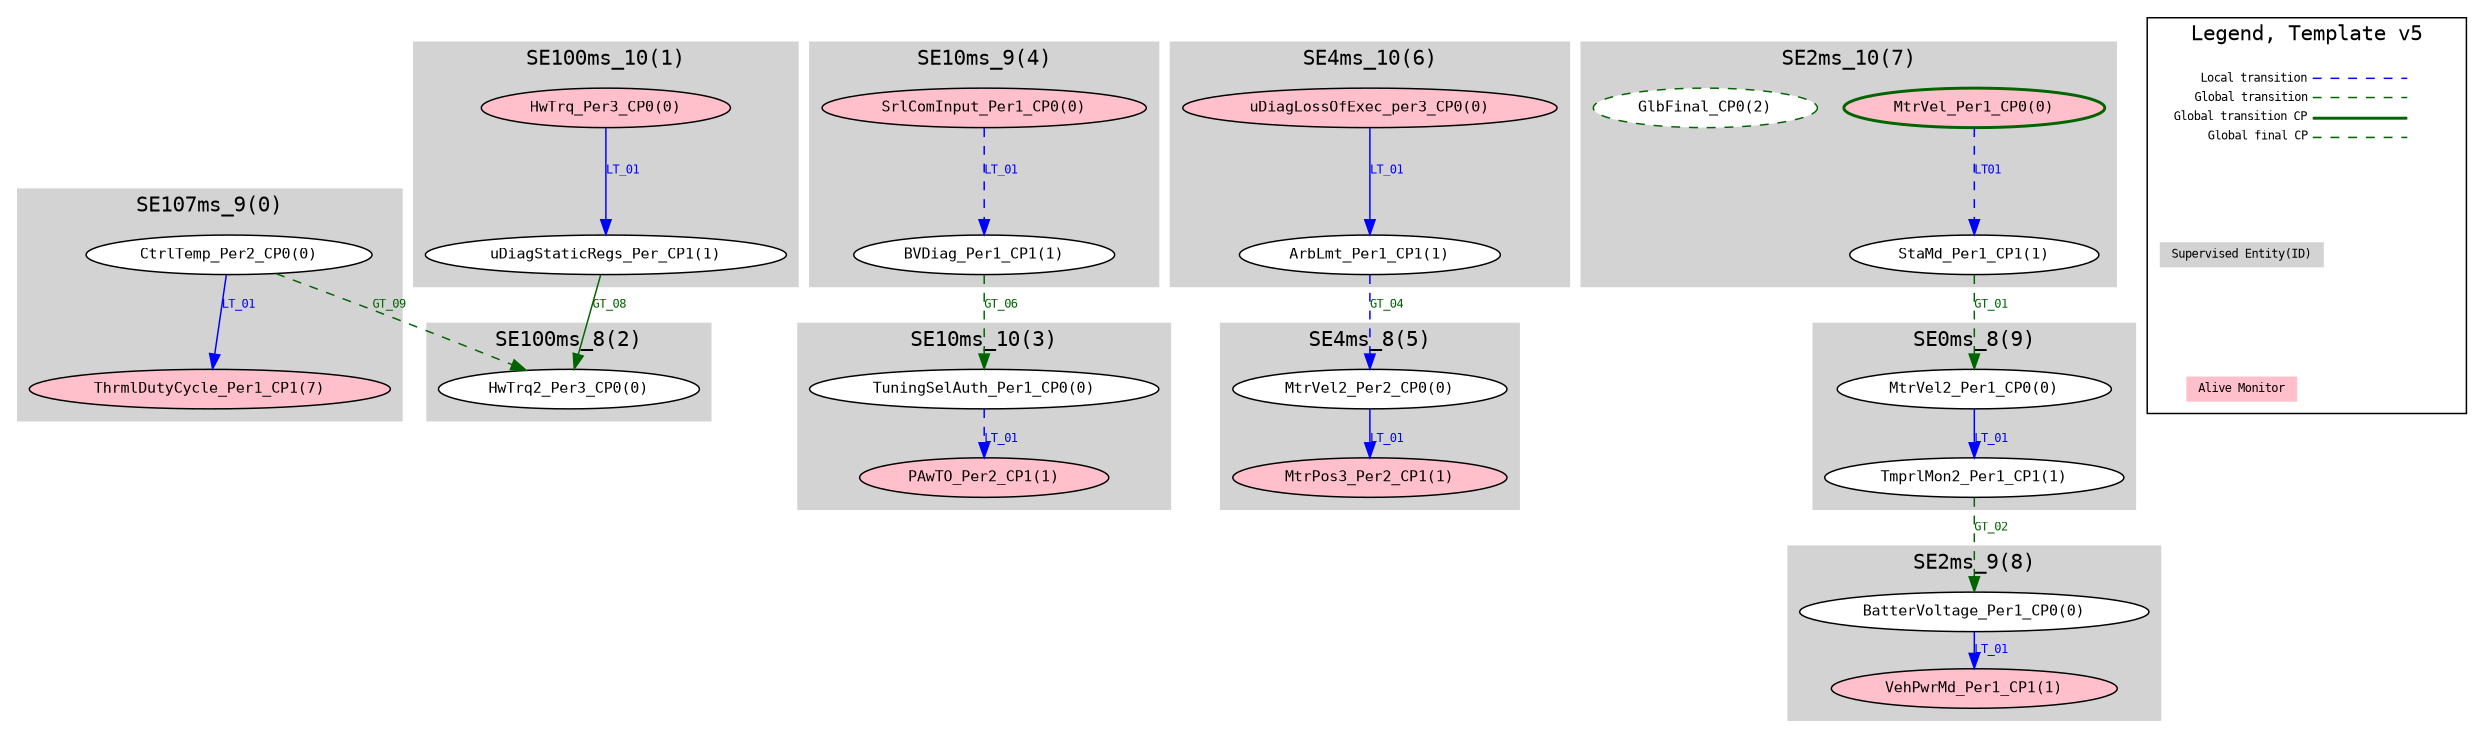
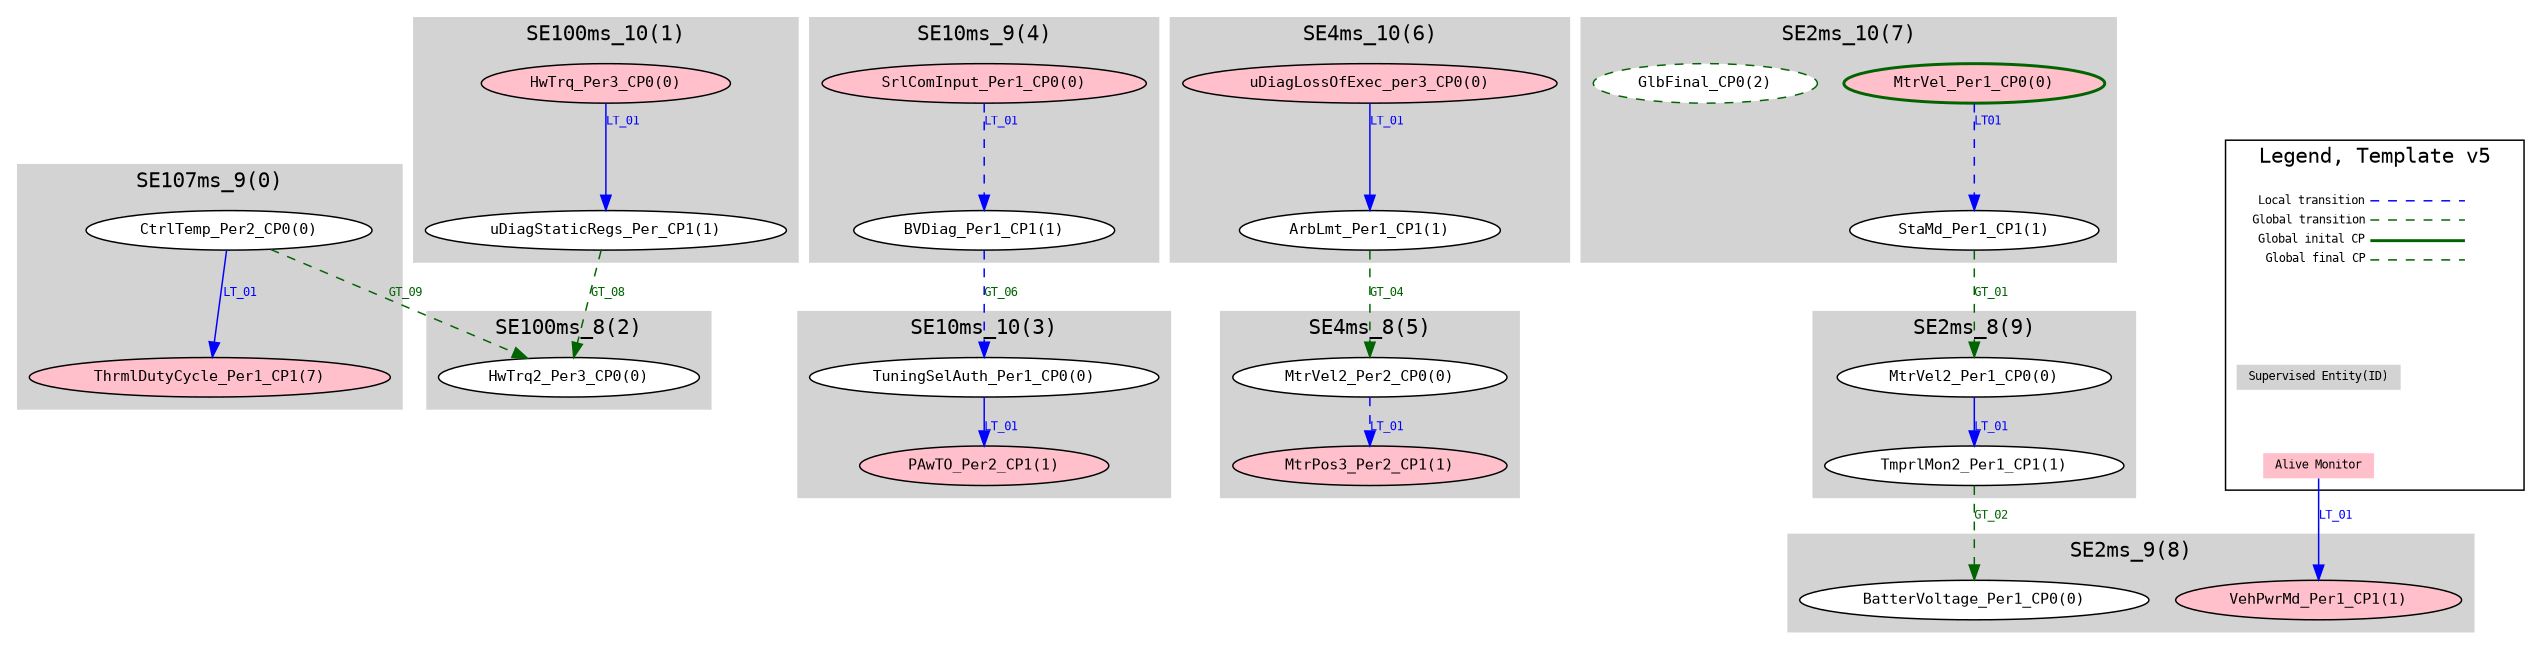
  digraph {
    fontname="DejaVu Sans Mono"
    ranksep=0.2
    node [fillcolor=white fontcolor=black fontname="DejaVu Sans Mono" fontsize=10 style=filled]
    edge [color=darkgreen fontcolor=darkgreen fontname="DejaVu Sans Mono" fontsize=8 style=dashed]
    "CtrlTemp_Per2_CP0(0)" [height=0.3]
    n2 [fillcolor=pink height=0.3 label="ThrmlDutyCycle_Per1_CP1(7)"]
    "HwTrq_Per3_CP0(0)" [fillcolor=pink height=0.3]
    "uDiagStaticRegs_Per_CP1(1)" [height=0.3]
    "HwTrq2_Per3_CP0(0)" [height=0.3]
    "TuningSelAuth_Per1_CP0(0)" [height=0.3]
    "PAwTO_Per2_CP1(1)" [fillcolor=pink height=0.3]
    "SrlComInput_Per1_CP0(0)" [fillcolor=pink height=0.3]
    "BVDiag_Per1_CP1(1)" [height=0.3]
    "MtrVel2_Per2_CP0(0)" [height=0.3]
    "MtrPos3_Per2_CP1(1)" [fillcolor=pink height=0.3]
    "uDiagLossOfExec_per3_CP0(0)" [fillcolor=pink height=0.3]
    "ArbLmt_Per1_CP1(1)" [height=0.3]
    "MtrVel_Per1_CP0(0)" [color=darkgreen fillcolor=pink height=0.3 style="filled,bold"]
    "StaMd_Per1_CP1(1)" [height=0.3]
    "GlbFinal_CP0(2)" [color=darkgreen height=0.3 style="filled,dashed"]
    "BatterVoltage_Per1_CP0(0)" [height=0.3]
    "VehPwrMd_Per1_CP1(1)" [fillcolor=pink height=0.3]
    "MtrVel2_Per1_CP0(0)" [height=0.3]
    "TmprlMon2_Per1_CP1(1)" [height=0.3]
-   n21 [fontsize=8 height=0.2 label=<<table border="0" cellpadding="2" cellspacing="0" cellborder="0">       <tr><td align="right" port="i1">Local transition</td></tr>       <tr><td align="right" port="i2">Global transition</td></tr>       <tr><td align="right" port="i3">Global transition CP</td></tr>       <tr><td align="right" port="i4">Global final CP</td></tr>       </table>> shape=plaintext fillcolor="" style=""]
+   n21 [fontsize=8 height=0.2 label=<<table border="0" cellpadding="2" cellspacing="0" cellborder="0">       <tr><td align="right" port="i1">Local transition</td></tr>       <tr><td align="right" port="i2">Global transition</td></tr>       <tr><td align="right" port="i3">Global inital CP</td></tr>       <tr><td align="right" port="i4">Global final CP</td></tr>       </table>> shape=plaintext fillcolor="" style=""]
    n22 [fontsize=8 height=0.2 label=<<table border="0" cellpadding="2" cellspacing="0" cellborder="0">       <tr><td port="i1"> </td></tr>       <tr><td port="i2"> </td></tr>       <tr><td port="i3"> </td></tr>       <tr><td port="i4"> </td></tr>       </table>> shape=plaintext fillcolor="" style=""]
    "Supervised Entity(ID)" [fillcolor=lightgrey fontsize=8 height=0.2 shape=plaintext]
    "Alive Monitor" [fillcolor=pink fontsize=8 height=0.2 shape=plaintext]
    subgraph cluster_1 {
      color=lightgrey
      label="SE107ms_9(0)"
      style=filled
      "CtrlTemp_Per2_CP0(0)"
      n2
    }
    subgraph cluster_2 {
      label="Legend, Template v5"
      "Supervised Entity(ID)"
      "Alive Monitor"
      subgraph sub_3 {
        label="Legend, Template v5"
        rank=same
        n21
        n22
      }
    }
    subgraph cluster_4 {
      color=lightgrey
      label="SE100ms_10(1)"
      style=filled
      "HwTrq_Per3_CP0(0)"
      "uDiagStaticRegs_Per_CP1(1)"
    }
    subgraph cluster_5 {
      color=lightgrey
-     label="SE0ms_8(9)"
+     label="SE2ms_8(9)"
      style=filled
      "MtrVel2_Per1_CP0(0)"
      "TmprlMon2_Per1_CP1(1)"
    }
    subgraph cluster_6 {
      color=lightgrey
      label="SE100ms_8(2)"
      style=filled
      "HwTrq2_Per3_CP0(0)"
    }
    subgraph cluster_7 {
      color=lightgrey
      label="SE2ms_9(8)"
      style=filled
      "BatterVoltage_Per1_CP0(0)"
      "VehPwrMd_Per1_CP1(1)"
    }
    subgraph cluster_8 {
      color=lightgrey
      label="SE10ms_10(3)"
      style=filled
      "TuningSelAuth_Per1_CP0(0)"
      "PAwTO_Per2_CP1(1)"
    }
    subgraph cluster_9 {
      color=lightgrey
      label="SE10ms_9(4)"
      style=filled
      "SrlComInput_Per1_CP0(0)"
      "BVDiag_Per1_CP1(1)"
    }
    subgraph cluster_10 {
      color=lightgrey
      label="SE4ms_8(5)"
      style=filled
      "MtrVel2_Per2_CP0(0)"
      "MtrPos3_Per2_CP1(1)"
    }
    subgraph cluster_11 {
      color=lightgrey
      label="SE4ms_10(6)"
      style=filled
      "uDiagLossOfExec_per3_CP0(0)"
      "ArbLmt_Per1_CP1(1)"
    }
    subgraph cluster_12 {
      color=lightgrey
      label="SE2ms_10(7)"
      style=filled
      "MtrVel_Per1_CP0(0)"
      "StaMd_Per1_CP1(1)"
      "GlbFinal_CP0(2)"
    }
    "CtrlTemp_Per2_CP0(0)" -> n2 [color=blue fontcolor=blue label=LT_01 style=""]
    "CtrlTemp_Per2_CP0(0)" -> "HwTrq2_Per3_CP0(0)" [label=GT_09]
    "HwTrq_Per3_CP0(0)" -> "uDiagStaticRegs_Per_CP1(1)" [color=blue fontcolor=blue label=LT_01 style=""]
-   "uDiagStaticRegs_Per_CP1(1)" -> "HwTrq2_Per3_CP0(0)" [label=GT_08 style=solid]
-   "TuningSelAuth_Per1_CP0(0)" -> "PAwTO_Per2_CP1(1)" [color=blue fontcolor=blue label=LT_01]
+   "uDiagStaticRegs_Per_CP1(1)" -> "HwTrq2_Per3_CP0(0)" [label=GT_08]
+   "TuningSelAuth_Per1_CP0(0)" -> "PAwTO_Per2_CP1(1)" [color=blue fontcolor=blue label=LT_01 style=""]
    "SrlComInput_Per1_CP0(0)" -> "BVDiag_Per1_CP1(1)" [color=blue fontcolor=blue label=LT_01]
-   "BVDiag_Per1_CP1(1)" -> "TuningSelAuth_Per1_CP0(0)" [label=GT_06]
-   "MtrVel2_Per2_CP0(0)" -> "MtrPos3_Per2_CP1(1)" [color=blue fontcolor=blue label=LT_01 style=""]
+   "BVDiag_Per1_CP1(1)" -> "TuningSelAuth_Per1_CP0(0)" [color=blue label=GT_06]
+   "MtrVel2_Per2_CP0(0)" -> "MtrPos3_Per2_CP1(1)" [color=blue fontcolor=blue label=LT_01]
    "uDiagLossOfExec_per3_CP0(0)" -> "ArbLmt_Per1_CP1(1)" [color=blue fontcolor=blue label=LT_01 style=""]
-   "ArbLmt_Per1_CP1(1)" -> "MtrVel2_Per2_CP0(0)" [color=blue label=GT_04]
+   "ArbLmt_Per1_CP1(1)" -> "MtrVel2_Per2_CP0(0)" [label=GT_04]
    "MtrVel_Per1_CP0(0)" -> "StaMd_Per1_CP1(1)" [color=blue fontcolor=blue label=LT01]
    "StaMd_Per1_CP1(1)" -> "MtrVel2_Per1_CP0(0)" [label=GT_01]
-   "BatterVoltage_Per1_CP0(0)" -> "VehPwrMd_Per1_CP1(1)" [color=blue fontcolor=blue label=LT_01 style=""]
+   "Alive Monitor" -> "VehPwrMd_Per1_CP1(1)" [color=blue fontcolor=blue label=LT_01 style=""]
    "MtrVel2_Per1_CP0(0)" -> "TmprlMon2_Per1_CP1(1)" [color=blue fontcolor=blue label=LT_01 style=""]
    "TmprlMon2_Per1_CP1(1)" -> "BatterVoltage_Per1_CP0(0)" [label=GT_02]
    n21 -> n22 [color=blue headport="i1:w" tailport="i1:e"]
    n21 -> n22 [headport="i2:w" tailport="i2:e"]
    n21 -> n22 [arrowhead=none headport="i3:w" style=bold tailport="i3:e"]
    n21 -> n22 [arrowhead=none headport="i4:w" tailport="i4:e"]
    n21 -> "Supervised Entity(ID)" [style=invis tailport=i4]
    "Supervised Entity(ID)" -> "Alive Monitor" [style=invis]
  }
